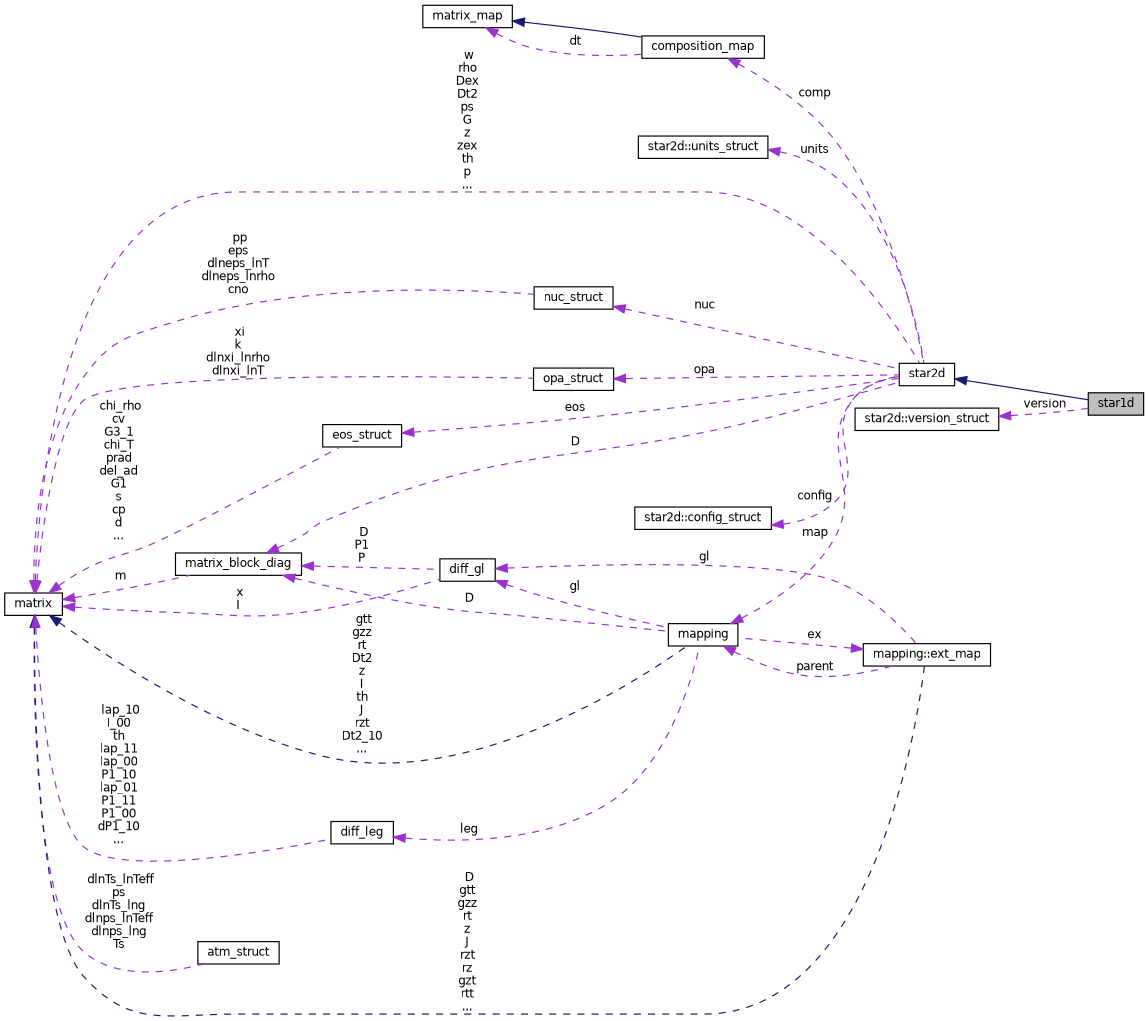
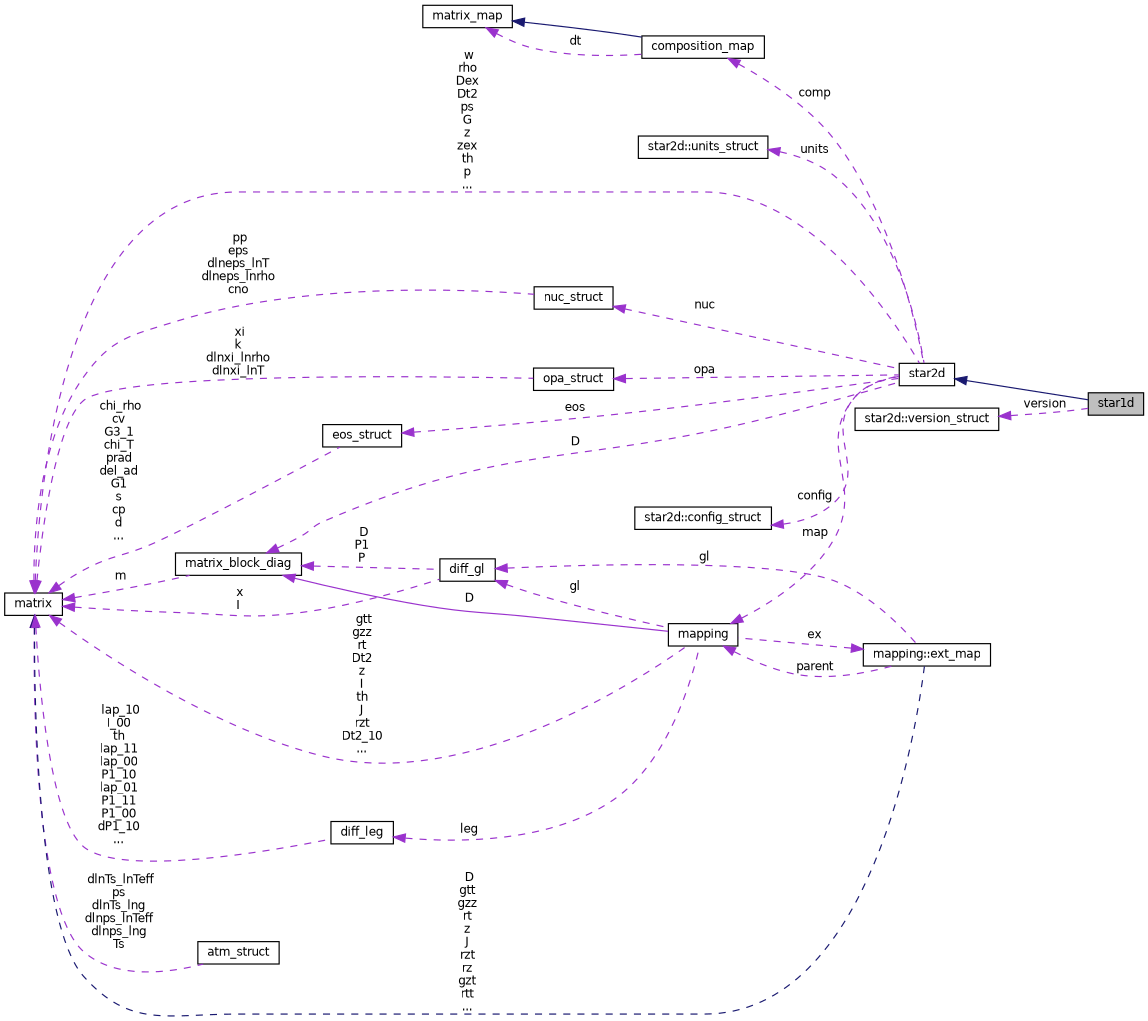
  digraph {
    rankdir=LR
    node [color=black fillcolor=white fontname=Helvetica fontsize=10 shape=record style=filled]
    edge [color=darkorchid3 dir=back fontname=Helvetica fontsize=10 labelfontname=Helvetica labelfontsize=10 style=dashed]
    n1 [fillcolor=grey75 fontcolor=black height=0.2 label=star1d width=0.4]
    n2 [height=0.2 label=star2d width=0.4]
    n3 [height=0.2 label="star2d::units_struct" width=0.4]
    n4 [height=0.2 label=eos_struct width=0.4]
    n5 [height=0.2 label=matrix width=0.4]
    n6 [height=0.2 label=atm_struct width=0.4]
    n7 [height=0.2 label=matrix_block_diag width=0.4]
    n8 [height=0.2 label=nuc_struct width=0.4]
    n9 [height=0.2 label=opa_struct width=0.4]
    n10 [height=0.2 label=mapping width=0.4]
    n11 [height=0.2 label="mapping::ext_map" width=0.4]
    n12 [height=0.2 label=diff_gl width=0.4]
    n13 [height=0.2 label=diff_leg width=0.4]
    n14 [height=0.2 label="star2d::version_struct" width=0.4]
    n15 [height=0.2 label=composition_map width=0.4]
    n16 [height=0.2 label=matrix_map width=0.4]
    n17 [height=0.2 label="star2d::config_struct" width=0.4]
    n2 -> n1 [color=midnightblue style=solid]
    n3 -> n2 [label=" units"]
    n4 -> n2 [label=" eos"]
    n5 -> n2 [label=" w\nrho\nDex\nDt2\nps\nG\nz\nzex\nth\np\n..."]
    n5 -> n4 [label=" chi_rho\ncv\nG3_1\nchi_T\nprad\ndel_ad\nG1\ns\ncp\nd\n..."]
    n5 -> n6 [label=" dlnTs_lnTeff\nps\ndlnTs_lng\ndlnps_lnTeff\ndlnps_lng\nTs"]
    n5 -> n7 [label=" m"]
    n5 -> n8 [label=" pp\neps\ndlneps_lnT\ndlneps_lnrho\ncno"]
    n5 -> n9 [label=" xi\nk\ndlnxi_lnrho\ndlnxi_lnT"]
-   n5 -> n10 [color=midnightblue label=" gtt\ngzz\nrt\nDt2\nz\nI\nth\nJ\nrzt\nDt2_10\n..."]
+   n5 -> n10 [label=" gtt\ngzz\nrt\nDt2\nz\nI\nth\nJ\nrzt\nDt2_10\n..."]
    n5 -> n11 [color=midnightblue label=" D\ngtt\ngzz\nrt\nz\nJ\nrzt\nrz\ngzt\nrtt\n..."]
    n5 -> n12 [label=" x\nI"]
    n5 -> n13 [label=" lap_10\nI_00\nth\nlap_11\nlap_00\nP1_10\nlap_01\nP1_11\nP1_00\ndP1_10\n..."]
    n7 -> n2 [label=" D"]
-   n7 -> n10 [label=" D"]
+   n7 -> n10 [label=" D" style=solid]
    n7 -> n12 [label=" D\nP1\nP"]
    n8 -> n2 [label=" nuc"]
    n9 -> n2 [label=" opa"]
    n10 -> n2 [label=" map"]
    n10 -> n11 [label=" parent"]
    n11 -> n10 [label=" ex"]
    n12 -> n10 [label=" gl"]
    n12 -> n11 [label=" gl"]
    n13 -> n10 [label=" leg"]
    n14 -> n1 [label=" version"]
    n15 -> n2 [label=" comp"]
    n16 -> n15 [color=midnightblue style=solid]
    n16 -> n15 [label=" dt"]
    n17 -> n2 [label=" config"]
  }
